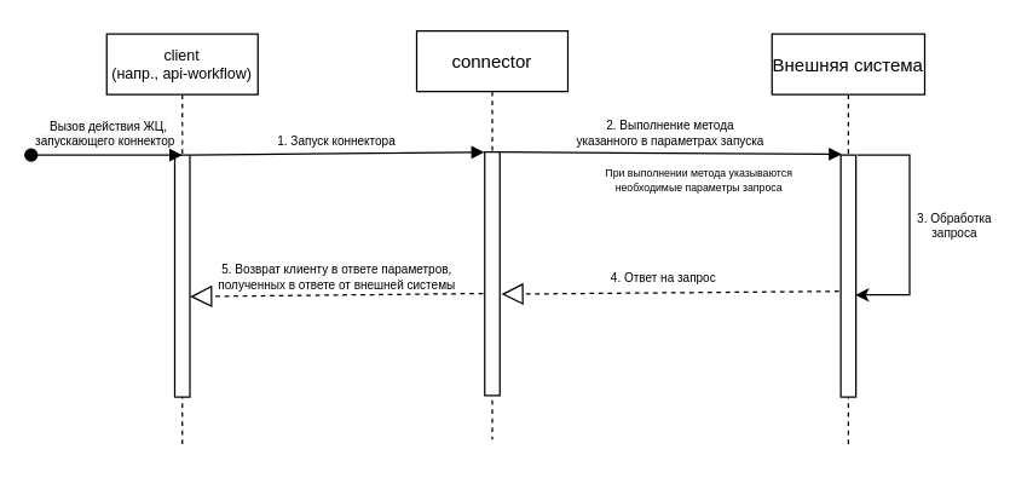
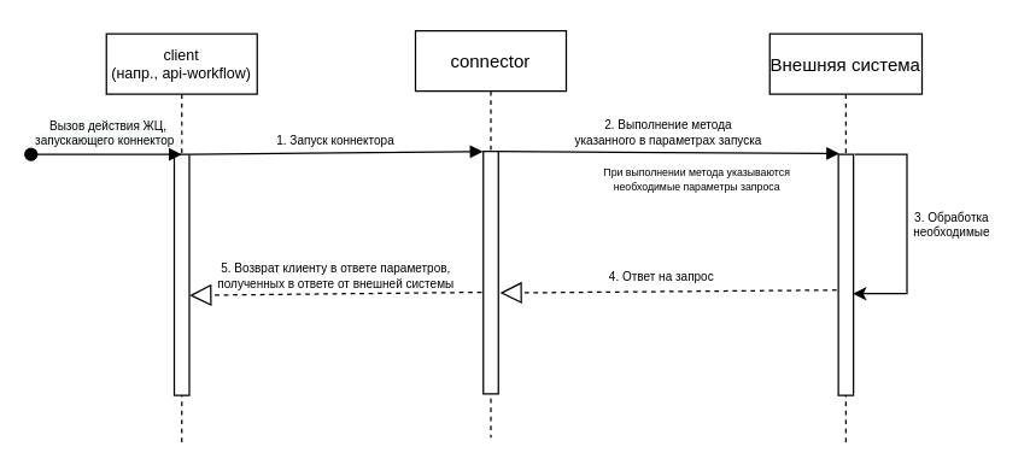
  <mxCell id="0" />
  <mxCell id="1" parent="0" />
  <mxCell id="2" value="client &#10;(напр., api-workflow)" style="shape=umlLifeline;perimeter=lifelinePerimeter;container=1;collapsible=0;recursiveResize=0;rounded=0;shadow=0;strokeWidth=1;fontSize=10;" vertex="1" parent="1"><mxGeometry x="70" y="22" width="100" height="272" as="geometry" /></mxCell>
  <mxCell id="3" value="" style="points=[];perimeter=orthogonalPerimeter;rounded=0;shadow=0;strokeWidth=1;" vertex="1" parent="2"><mxGeometry x="45" y="80" width="10" height="160" as="geometry" /></mxCell>
  <mxCell id="4" value="" style="verticalAlign=bottom;startArrow=oval;endArrow=block;startSize=8;shadow=0;strokeWidth=1;fontSize=7;" edge="1" parent="1"><mxGeometry x="-0.048" relative="1" as="geometry"><mxPoint x="20" y="102" as="sourcePoint" /><mxPoint as="offset" /><mxPoint x="120" y="102" as="targetPoint" /></mxGeometry></mxCell>
  <mxCell id="5" value="&lt;span style=&quot;background-color: rgb(248, 249, 250); font-size: 8px;&quot;&gt;Вызов действия ЖЦ,&lt;/span&gt;&lt;br style=&quot;background-color: rgb(248, 249, 250); font-size: 8px;&quot;&gt;&lt;span style=&quot;background-color: rgb(248, 249, 250); font-size: 8px;&quot;&gt;запускающего коннектор&amp;nbsp;&amp;nbsp;&lt;/span&gt;" style="edgeLabel;html=1;align=center;verticalAlign=middle;resizable=0;points=[];fontSize=8;" vertex="1" connectable="0" parent="4"><mxGeometry x="-0.15" y="-1" relative="1" as="geometry"><mxPoint x="7" y="-16" as="offset" /></mxGeometry></mxCell>
  <mxCell id="6" value="connector" style="shape=umlLifeline;perimeter=lifelinePerimeter;container=1;collapsible=0;recursiveResize=0;rounded=0;shadow=0;strokeWidth=1;" vertex="1" parent="1"><mxGeometry x="275" y="20" width="100" height="270" as="geometry" /></mxCell>
  <mxCell id="7" value="" style="points=[];perimeter=orthogonalPerimeter;rounded=0;shadow=0;strokeWidth=1;" vertex="1" parent="6"><mxGeometry x="45" y="80" width="10" height="161" as="geometry" /></mxCell>
  <mxCell id="8" value="2. Выполнение метода&#10;указанного в параметрах запуска" style="verticalAlign=bottom;endArrow=block;shadow=0;strokeWidth=1;fontSize=8;entryX=0.067;entryY=-0.003;entryDx=0;entryDy=0;entryPerimeter=0;" edge="1" parent="6" target="10"><mxGeometry relative="1" as="geometry"><mxPoint x="54" y="80.0" as="sourcePoint" /><mxPoint x="194" y="80.0" as="targetPoint" /></mxGeometry></mxCell>
  <mxCell id="9" value="Внешняя система" style="shape=umlLifeline;perimeter=lifelinePerimeter;container=1;collapsible=0;recursiveResize=0;rounded=0;shadow=0;strokeWidth=1;" vertex="1" parent="1"><mxGeometry x="510" y="22" width="101" height="272" as="geometry" /></mxCell>
  <mxCell id="10" value="" style="points=[];perimeter=orthogonalPerimeter;rounded=0;shadow=0;strokeWidth=1;" vertex="1" parent="9"><mxGeometry x="45.5" y="80" width="10" height="160" as="geometry" /></mxCell>
  <mxCell id="11" value="" style="edgeStyle=elbowEdgeStyle;elbow=vertical;endArrow=classic;html=1;rounded=0;fontSize=7;exitX=1.08;exitY=0;exitDx=0;exitDy=0;exitPerimeter=0;entryX=0.96;entryY=0.578;entryDx=0;entryDy=0;entryPerimeter=0;" edge="1" parent="9" source="10" target="10"><mxGeometry width="50" height="50" relative="1" as="geometry"><mxPoint x="131" y="162" as="sourcePoint" /><mxPoint x="181" y="112" as="targetPoint" /><Array as="points"><mxPoint x="91" y="82" /><mxPoint x="141" y="122" /></Array></mxGeometry></mxCell>
- <mxCell id="12" value="3. Обработка запроса" style="text;html=1;strokeColor=none;fillColor=none;align=center;verticalAlign=middle;whiteSpace=wrap;rounded=0;fontSize=8;" vertex="1" parent="9"><mxGeometry x="91" y="112" width="60" height="30" as="geometry" /></mxCell>
+ <mxCell id="12" value="3. Обработка необходимые" style="text;html=1;strokeColor=none;fillColor=none;align=center;verticalAlign=middle;whiteSpace=wrap;rounded=0;fontSize=8;" vertex="1" parent="9"><mxGeometry x="91" y="112" width="60" height="30" as="geometry" /></mxCell>
  <mxCell id="13" value="1. Запуск коннектора" style="verticalAlign=bottom;endArrow=block;shadow=0;strokeWidth=1;fontSize=8;exitX=1.03;exitY=0;exitDx=0;exitDy=0;exitPerimeter=0;entryX=-0.033;entryY=0.001;entryDx=0;entryDy=0;entryPerimeter=0;" edge="1" parent="1" source="3" target="7"><mxGeometry relative="1" as="geometry"><mxPoint x="130" y="102" as="sourcePoint" /><mxPoint x="330" y="102" as="targetPoint" /></mxGeometry></mxCell>
  <mxCell id="14" value="5. Возврат клиенту в ответе параметров, &lt;br&gt;полученных в ответе от внешней системы" style="endArrow=block;dashed=1;endFill=0;endSize=12;html=1;rounded=0;fontSize=8;exitX=-0.107;exitY=0.581;exitDx=0;exitDy=0;exitPerimeter=0;entryX=1.014;entryY=0.585;entryDx=0;entryDy=0;entryPerimeter=0;" edge="1" parent="1" source="7" target="3"><mxGeometry x="0.005" y="-12" width="160" relative="1" as="geometry"><mxPoint x="360" y="302" as="sourcePoint" /><mxPoint x="130" y="302" as="targetPoint" /><Array as="points" /><mxPoint as="offset" /></mxGeometry></mxCell>
  <mxCell id="15" value="&lt;span style=&quot;color: rgb(0, 0, 0); font-family: Helvetica; font-size: 8px; font-style: normal; font-variant-ligatures: normal; font-variant-caps: normal; font-weight: 400; letter-spacing: normal; orphans: 2; text-align: center; text-indent: 0px; text-transform: none; widows: 2; word-spacing: 0px; -webkit-text-stroke-width: 0px; background-color: rgb(255, 255, 255); text-decoration-thickness: initial; text-decoration-style: initial; text-decoration-color: initial; float: none; display: inline !important;&quot;&gt;4. Ответ на запрос&lt;/span&gt;" style="endArrow=block;dashed=1;endFill=0;endSize=12;html=1;rounded=0;fontSize=8;exitX=-0.12;exitY=0.563;exitDx=0;exitDy=0;exitPerimeter=0;" edge="1" parent="1" source="10"><mxGeometry x="0.036" y="-10" width="160" relative="1" as="geometry"><mxPoint x="560" y="212" as="sourcePoint" /><mxPoint x="331" y="194" as="targetPoint" /><Array as="points" /><mxPoint as="offset" /></mxGeometry></mxCell>
  <mxCell id="16" value="При выполнении метода указываются необходимые параметры запроса" style="text;html=1;strokeColor=none;fillColor=none;align=center;verticalAlign=middle;whiteSpace=wrap;rounded=0;fontSize=7;" vertex="1" parent="1"><mxGeometry x="395" y="104" width="134" height="30" as="geometry" /></mxCell>
